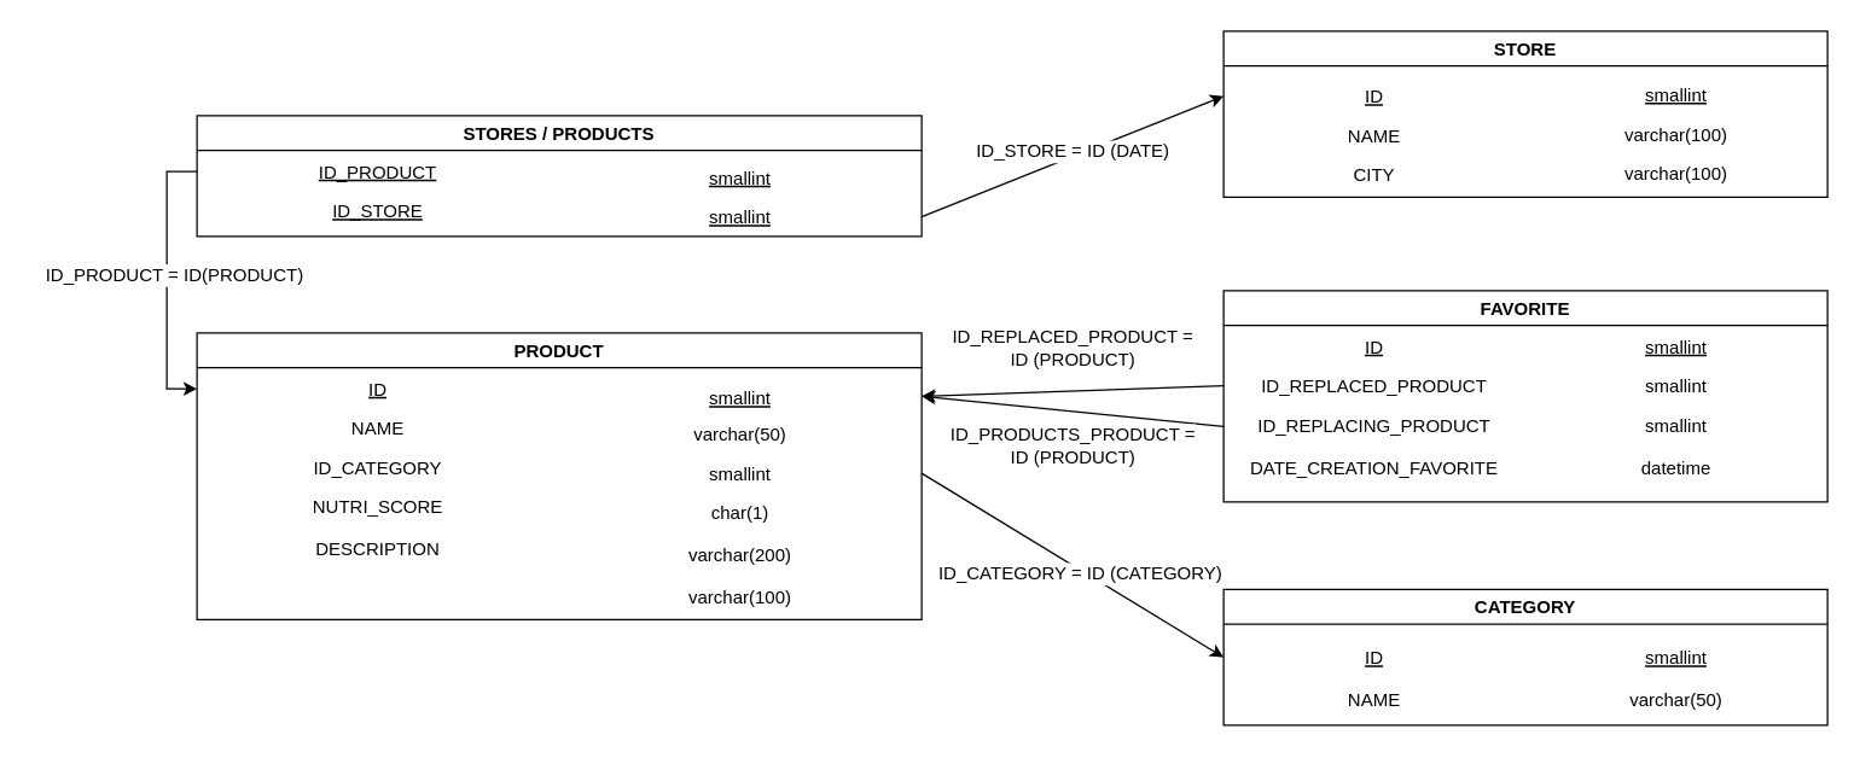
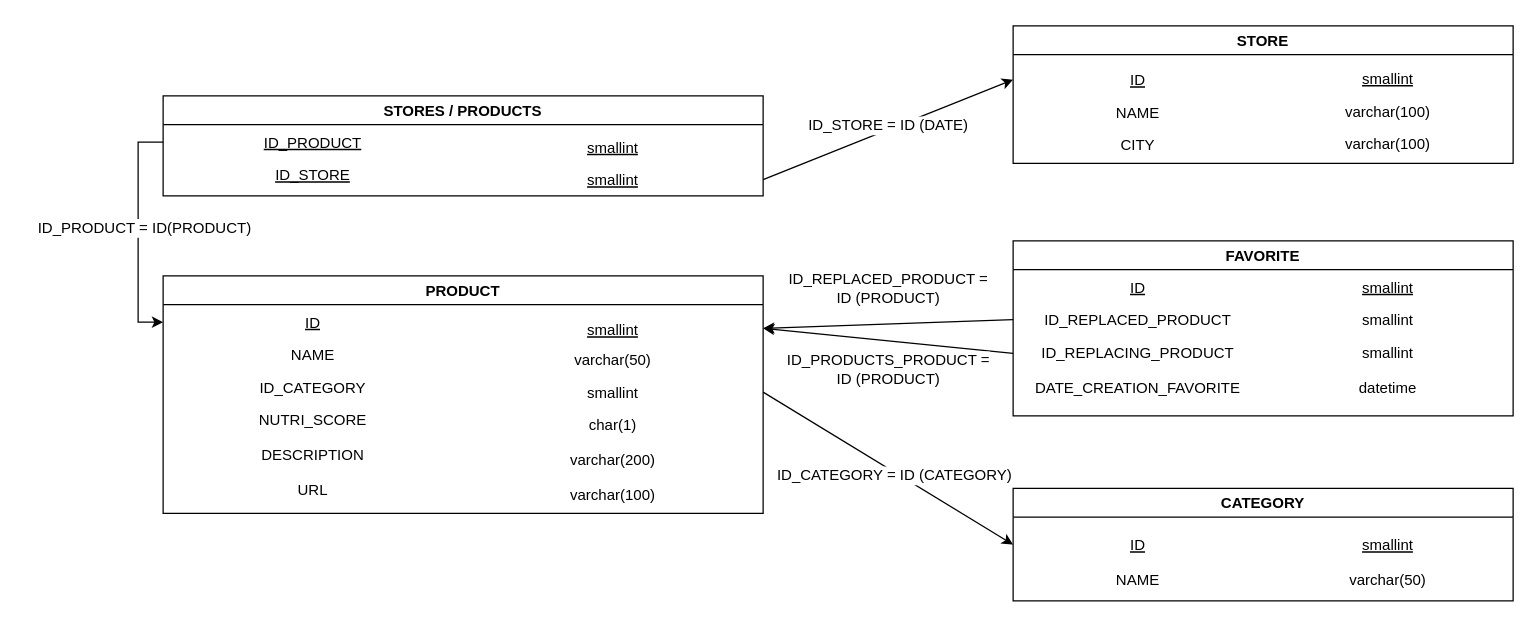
  <mxCell id="0" />
  <mxCell id="1" parent="0" />
  <mxCell id="2" value="PRODUCT" style="swimlane;align=center;" parent="1" vertex="1"><mxGeometry x="130" y="220" width="480" height="190" as="geometry" /></mxCell>
  <mxCell id="3" value="NAME" style="text;strokeColor=none;fillColor=none;align=center;verticalAlign=top;spacingLeft=4;spacingRight=4;overflow=hidden;rotatable=0;points=[[0,0.5],[1,0.5]];portConstraint=eastwest;fontStyle=0" parent="2" vertex="1"><mxGeometry y="50" width="240" height="26" as="geometry" /></mxCell>
  <mxCell id="4" value="ID_CATEGORY" style="text;strokeColor=none;fillColor=none;align=center;verticalAlign=top;spacingLeft=4;spacingRight=4;overflow=hidden;rotatable=0;points=[[0,0.5],[1,0.5]];portConstraint=eastwest;fontStyle=0" parent="2" vertex="1"><mxGeometry y="76" width="240" height="26" as="geometry" /></mxCell>
  <mxCell id="5" value="NUTRI_SCORE" style="text;strokeColor=none;fillColor=none;align=center;verticalAlign=top;spacingLeft=4;spacingRight=4;overflow=hidden;rotatable=0;points=[[0,0.5],[1,0.5]];portConstraint=eastwest;fontStyle=0" parent="2" vertex="1"><mxGeometry y="102" width="240" height="28" as="geometry" /></mxCell>
  <mxCell id="6" value="ID" style="text;strokeColor=none;fillColor=none;align=center;verticalAlign=top;spacingLeft=4;spacingRight=4;overflow=hidden;rotatable=0;points=[[0,0.5],[1,0.5]];portConstraint=eastwest;fontStyle=4" parent="2" vertex="1"><mxGeometry y="24" width="240" height="26" as="geometry" /></mxCell>
  <mxCell id="7" value="DESCRIPTION" style="text;strokeColor=none;fillColor=none;align=center;verticalAlign=top;spacingLeft=4;spacingRight=4;overflow=hidden;rotatable=0;points=[[0,0.5],[1,0.5]];portConstraint=eastwest;fontStyle=0" parent="2" vertex="1"><mxGeometry y="130" width="240" height="28" as="geometry" /></mxCell>
+ <mxCell id="8" value="URL" style="text;strokeColor=none;fillColor=none;align=center;verticalAlign=top;spacingLeft=4;spacingRight=4;overflow=hidden;rotatable=0;points=[[0,0.5],[1,0.5]];portConstraint=eastwest;fontStyle=0" parent="2" vertex="1"><mxGeometry y="158" width="240" height="28" as="geometry" /></mxCell>
  <mxCell id="9" value="CATEGORY" style="swimlane;" parent="1" vertex="1"><mxGeometry x="810" y="390" width="400" height="90" as="geometry" /></mxCell>
  <mxCell id="10" value="NAME" style="text;strokeColor=none;fillColor=none;align=center;verticalAlign=top;spacingLeft=4;spacingRight=4;overflow=hidden;rotatable=0;points=[[0,0.5],[1,0.5]];portConstraint=eastwest;fontStyle=0" parent="9" vertex="1"><mxGeometry y="60" width="200" height="26" as="geometry" /></mxCell>
  <mxCell id="11" value="ID" style="text;strokeColor=none;fillColor=none;align=center;verticalAlign=top;spacingLeft=4;spacingRight=4;overflow=hidden;rotatable=0;points=[[0,0.5],[1,0.5]];portConstraint=eastwest;fontStyle=4" parent="9" vertex="1"><mxGeometry y="32" width="200" height="26" as="geometry" /></mxCell>
  <mxCell id="12" value="varchar(50)" style="text;strokeColor=none;fillColor=none;align=center;verticalAlign=top;spacingLeft=4;spacingRight=4;overflow=hidden;rotatable=0;points=[[0,0.5],[1,0.5]];portConstraint=eastwest;fontStyle=0" vertex="1" parent="9"><mxGeometry x="200" y="60" width="200" height="26" as="geometry" /></mxCell>
  <mxCell id="13" value="smallint" style="text;strokeColor=none;fillColor=none;align=center;verticalAlign=top;spacingLeft=4;spacingRight=4;overflow=hidden;rotatable=0;points=[[0,0.5],[1,0.5]];portConstraint=eastwest;fontStyle=4" vertex="1" parent="9"><mxGeometry x="200" y="32" width="200" height="26" as="geometry" /></mxCell>
  <mxCell id="14" value="STORE" style="swimlane;" parent="1" vertex="1"><mxGeometry x="810" y="20" width="400" height="110" as="geometry" /></mxCell>
  <mxCell id="15" value="NAME" style="text;strokeColor=none;fillColor=none;align=center;verticalAlign=top;spacingLeft=4;spacingRight=4;overflow=hidden;rotatable=0;points=[[0,0.5],[1,0.5]];portConstraint=eastwest;fontStyle=0" parent="14" vertex="1"><mxGeometry y="56" width="200" height="26" as="geometry" /></mxCell>
  <mxCell id="16" value="ID" style="text;strokeColor=none;fillColor=none;align=center;verticalAlign=top;spacingLeft=4;spacingRight=4;overflow=hidden;rotatable=0;points=[[0,0.5],[1,0.5]];portConstraint=eastwest;fontStyle=4" parent="14" vertex="1"><mxGeometry y="30" width="200" height="26" as="geometry" /></mxCell>
  <mxCell id="17" value="CITY" style="text;strokeColor=none;fillColor=none;align=center;verticalAlign=top;spacingLeft=4;spacingRight=4;overflow=hidden;rotatable=0;points=[[0,0.5],[1,0.5]];portConstraint=eastwest;fontStyle=0" parent="14" vertex="1"><mxGeometry y="82" width="200" height="28" as="geometry" /></mxCell>
  <mxCell id="18" value="varchar(100)" style="text;strokeColor=none;fillColor=none;align=center;verticalAlign=top;spacingLeft=4;spacingRight=4;overflow=hidden;rotatable=0;points=[[0,0.5],[1,0.5]];portConstraint=eastwest;fontStyle=0" vertex="1" parent="14"><mxGeometry x="200" y="55" width="200" height="26" as="geometry" /></mxCell>
  <mxCell id="19" value="smallint" style="text;strokeColor=none;fillColor=none;align=center;verticalAlign=top;spacingLeft=4;spacingRight=4;overflow=hidden;rotatable=0;points=[[0,0.5],[1,0.5]];portConstraint=eastwest;fontStyle=4" vertex="1" parent="14"><mxGeometry x="200" y="29" width="200" height="26" as="geometry" /></mxCell>
  <mxCell id="20" value="varchar(100)" style="text;strokeColor=none;fillColor=none;align=center;verticalAlign=top;spacingLeft=4;spacingRight=4;overflow=hidden;rotatable=0;points=[[0,0.5],[1,0.5]];portConstraint=eastwest;fontStyle=0" vertex="1" parent="14"><mxGeometry x="200" y="81" width="200" height="28" as="geometry" /></mxCell>
  <mxCell id="21" value="FAVORITE" style="swimlane;" parent="1" vertex="1"><mxGeometry x="810" y="192" width="400" height="140" as="geometry" /></mxCell>
  <mxCell id="22" value="ID_REPLACING_PRODUCT" style="text;strokeColor=none;fillColor=none;align=center;verticalAlign=top;spacingLeft=4;spacingRight=4;overflow=hidden;rotatable=0;points=[[0,0.5],[1,0.5]];portConstraint=eastwest;fontStyle=0" parent="21" vertex="1"><mxGeometry y="76" width="200" height="28" as="geometry" /></mxCell>
  <mxCell id="23" value="ID_REPLACED_PRODUCT" style="text;strokeColor=none;fillColor=none;align=center;verticalAlign=top;spacingLeft=4;spacingRight=4;overflow=hidden;rotatable=0;points=[[0,0.5],[1,0.5]];portConstraint=eastwest;fontStyle=0" parent="21" vertex="1"><mxGeometry y="50" width="200" height="26" as="geometry" /></mxCell>
  <mxCell id="24" value="DATE_CREATION_FAVORITE" style="text;strokeColor=none;fillColor=none;align=center;verticalAlign=top;spacingLeft=4;spacingRight=4;overflow=hidden;rotatable=0;points=[[0,0.5],[1,0.5]];portConstraint=eastwest;fontStyle=0" parent="21" vertex="1"><mxGeometry y="104" width="200" height="26" as="geometry" /></mxCell>
  <mxCell id="25" value="ID" style="text;strokeColor=none;fillColor=none;align=center;verticalAlign=top;spacingLeft=4;spacingRight=4;overflow=hidden;rotatable=0;points=[[0,0.5],[1,0.5]];portConstraint=eastwest;fontStyle=4" parent="21" vertex="1"><mxGeometry y="24" width="200" height="26" as="geometry" /></mxCell>
  <mxCell id="26" value="smallint" style="text;strokeColor=none;fillColor=none;align=center;verticalAlign=top;spacingLeft=4;spacingRight=4;overflow=hidden;rotatable=0;points=[[0,0.5],[1,0.5]];portConstraint=eastwest;fontStyle=0" vertex="1" parent="21"><mxGeometry x="200" y="76" width="200" height="28" as="geometry" /></mxCell>
  <mxCell id="27" value="smallint" style="text;strokeColor=none;fillColor=none;align=center;verticalAlign=top;spacingLeft=4;spacingRight=4;overflow=hidden;rotatable=0;points=[[0,0.5],[1,0.5]];portConstraint=eastwest;fontStyle=0" vertex="1" parent="21"><mxGeometry x="200" y="50" width="200" height="26" as="geometry" /></mxCell>
  <mxCell id="28" value="datetime" style="text;strokeColor=none;fillColor=none;align=center;verticalAlign=top;spacingLeft=4;spacingRight=4;overflow=hidden;rotatable=0;points=[[0,0.5],[1,0.5]];portConstraint=eastwest;fontStyle=0" vertex="1" parent="21"><mxGeometry x="200" y="104" width="200" height="26" as="geometry" /></mxCell>
  <mxCell id="29" value="smallint" style="text;strokeColor=none;fillColor=none;align=center;verticalAlign=top;spacingLeft=4;spacingRight=4;overflow=hidden;rotatable=0;points=[[0,0.5],[1,0.5]];portConstraint=eastwest;fontStyle=4" vertex="1" parent="21"><mxGeometry x="200" y="24" width="200" height="26" as="geometry" /></mxCell>
  <mxCell id="30" style="rounded=0;orthogonalLoop=1;jettySize=auto;html=1;elbow=vertical;endArrow=classic;endFill=1;exitX=1;exitY=0.5;exitDx=0;exitDy=0;entryX=0;entryY=0.5;entryDx=0;entryDy=0;" parent="1" source="41" target="11" edge="1"><mxGeometry relative="1" as="geometry"><mxPoint x="620" y="320" as="sourcePoint" /><mxPoint x="700" y="480" as="targetPoint" /></mxGeometry></mxCell>
  <mxCell id="31" style="edgeStyle=none;rounded=0;orthogonalLoop=1;jettySize=auto;html=1;endArrow=classic;endFill=1;exitX=0;exitY=0.5;exitDx=0;exitDy=0;entryX=1;entryY=0.5;entryDx=0;entryDy=0;" parent="1" source="23" target="43" edge="1"><mxGeometry relative="1" as="geometry"><mxPoint x="710" y="200" as="sourcePoint" /><mxPoint x="660" y="240" as="targetPoint" /></mxGeometry></mxCell>
  <mxCell id="32" style="edgeStyle=none;rounded=0;orthogonalLoop=1;jettySize=auto;html=1;endArrow=classic;endFill=1;exitX=0;exitY=0.5;exitDx=0;exitDy=0;entryX=1;entryY=0.5;entryDx=0;entryDy=0;" parent="1" source="22" target="43" edge="1"><mxGeometry relative="1" as="geometry"><mxPoint x="630" y="220" as="sourcePoint" /><mxPoint x="760" y="315" as="targetPoint" /></mxGeometry></mxCell>
  <mxCell id="33" value="STORES / PRODUCTS" style="swimlane;align=center;" parent="1" vertex="1"><mxGeometry x="130" y="76" width="480" height="80" as="geometry" /></mxCell>
  <mxCell id="34" value="ID_PRODUCT" style="text;strokeColor=none;fillColor=none;align=center;verticalAlign=top;spacingLeft=4;spacingRight=4;overflow=hidden;rotatable=0;points=[[0,0.5],[1,0.5]];portConstraint=eastwest;fontStyle=4" parent="33" vertex="1"><mxGeometry y="24" width="240" height="26" as="geometry" /></mxCell>
  <mxCell id="35" value="ID_STORE" style="text;strokeColor=none;fillColor=none;align=center;verticalAlign=top;spacingLeft=4;spacingRight=4;overflow=hidden;rotatable=0;points=[[0,0.5],[1,0.5]];portConstraint=eastwest;fontStyle=4" parent="33" vertex="1"><mxGeometry y="50" width="240" height="26" as="geometry" /></mxCell>
  <mxCell id="36" value="smallint" style="text;strokeColor=none;fillColor=none;align=center;verticalAlign=top;spacingLeft=4;spacingRight=4;overflow=hidden;rotatable=0;points=[[0,0.5],[1,0.5]];portConstraint=eastwest;fontStyle=4" vertex="1" parent="33"><mxGeometry x="240" y="28" width="240" height="26" as="geometry" /></mxCell>
  <mxCell id="37" value="smallint" style="text;strokeColor=none;fillColor=none;align=center;verticalAlign=top;spacingLeft=4;spacingRight=4;overflow=hidden;rotatable=0;points=[[0,0.5],[1,0.5]];portConstraint=eastwest;fontStyle=4" vertex="1" parent="33"><mxGeometry x="240" y="54" width="240" height="26" as="geometry" /></mxCell>
  <mxCell id="38" style="rounded=0;orthogonalLoop=1;jettySize=auto;html=1;exitX=1;exitY=0.5;exitDx=0;exitDy=0;entryX=0;entryY=0.5;entryDx=0;entryDy=0;" parent="1" source="37" target="16" edge="1"><mxGeometry relative="1" as="geometry"><mxPoint x="720" y="170" as="targetPoint" /></mxGeometry></mxCell>
  <mxCell id="39" style="edgeStyle=orthogonalEdgeStyle;rounded=0;orthogonalLoop=1;jettySize=auto;html=1;exitX=0;exitY=0.5;exitDx=0;exitDy=0;entryX=0;entryY=0.5;entryDx=0;entryDy=0;" parent="1" source="34" target="6" edge="1"><mxGeometry relative="1" as="geometry"><mxPoint x="90" y="70" as="targetPoint" /></mxGeometry></mxCell>
  <mxCell id="40" value="varchar(50)" style="text;strokeColor=none;fillColor=none;align=center;verticalAlign=top;spacingLeft=4;spacingRight=4;overflow=hidden;rotatable=0;points=[[0,0.5],[1,0.5]];portConstraint=eastwest;fontStyle=0" vertex="1" parent="1"><mxGeometry x="370" y="274" width="240" height="26" as="geometry" /></mxCell>
  <mxCell id="41" value="smallint" style="text;strokeColor=none;fillColor=none;align=center;verticalAlign=top;spacingLeft=4;spacingRight=4;overflow=hidden;rotatable=0;points=[[0,0.5],[1,0.5]];portConstraint=eastwest;fontStyle=0" vertex="1" parent="1"><mxGeometry x="370" y="300" width="240" height="26" as="geometry" /></mxCell>
  <mxCell id="42" value="char(1)" style="text;strokeColor=none;fillColor=none;align=center;verticalAlign=top;spacingLeft=4;spacingRight=4;overflow=hidden;rotatable=0;points=[[0,0.5],[1,0.5]];portConstraint=eastwest;fontStyle=0" vertex="1" parent="1"><mxGeometry x="370" y="326" width="240" height="28" as="geometry" /></mxCell>
  <mxCell id="43" value="smallint" style="text;strokeColor=none;fillColor=none;align=center;verticalAlign=top;spacingLeft=4;spacingRight=4;overflow=hidden;rotatable=0;points=[[0,0.5],[1,0.5]];portConstraint=eastwest;fontStyle=4;fontSize=12;" vertex="1" parent="1"><mxGeometry x="370" y="250" width="240" height="24" as="geometry" /></mxCell>
  <mxCell id="44" value="varchar(200)" style="text;strokeColor=none;fillColor=none;align=center;verticalAlign=top;spacingLeft=4;spacingRight=4;overflow=hidden;rotatable=0;points=[[0,0.5],[1,0.5]];portConstraint=eastwest;fontStyle=0" vertex="1" parent="1"><mxGeometry x="370" y="354" width="240" height="28" as="geometry" /></mxCell>
  <mxCell id="45" value="varchar(100)" style="text;strokeColor=none;fillColor=none;align=center;verticalAlign=top;spacingLeft=4;spacingRight=4;overflow=hidden;rotatable=0;points=[[0,0.5],[1,0.5]];portConstraint=eastwest;fontStyle=0" vertex="1" parent="1"><mxGeometry x="370" y="382" width="240" height="28" as="geometry" /></mxCell>
  <mxCell id="46" value="ID_PRODUCT = ID(PRODUCT)" style="text;html=1;align=center;verticalAlign=middle;resizable=0;points=[];autosize=1;fontSize=12;labelBackgroundColor=#ffffff;" vertex="1" parent="1"><mxGeometry x="20" y="172" width="190" height="20" as="geometry" /></mxCell>
  <mxCell id="47" value="ID_CATEGORY = ID (CATEGORY)" style="text;html=1;align=center;verticalAlign=middle;resizable=0;points=[];autosize=1;fontSize=12;labelBackgroundColor=#ffffff;" vertex="1" parent="1"><mxGeometry x="615" y="370" width="200" height="20" as="geometry" /></mxCell>
  <mxCell id="48" value="ID_STORE = ID (DATE)" style="text;html=1;align=center;verticalAlign=middle;resizable=0;points=[];autosize=1;fontSize=12;labelBackgroundColor=#ffffff;" vertex="1" parent="1"><mxGeometry x="635" y="90" width="150" height="20" as="geometry" /></mxCell>
  <mxCell id="49" value="ID_REPLACED_PRODUCT = &lt;br&gt;ID (PRODUCT)" style="text;html=1;align=center;verticalAlign=middle;resizable=0;points=[];autosize=1;fontSize=12;labelBackgroundColor=#ffffff;" vertex="1" parent="1"><mxGeometry x="620" y="215" width="180" height="30" as="geometry" /></mxCell>
  <mxCell id="50" value="ID_PRODUCTS_PRODUCT = &lt;br&gt;ID (PRODUCT)" style="text;html=1;align=center;verticalAlign=middle;resizable=0;points=[];autosize=1;fontSize=12;labelBackgroundColor=#ffffff;" vertex="1" parent="1"><mxGeometry x="620" y="280" width="180" height="30" as="geometry" /></mxCell>
